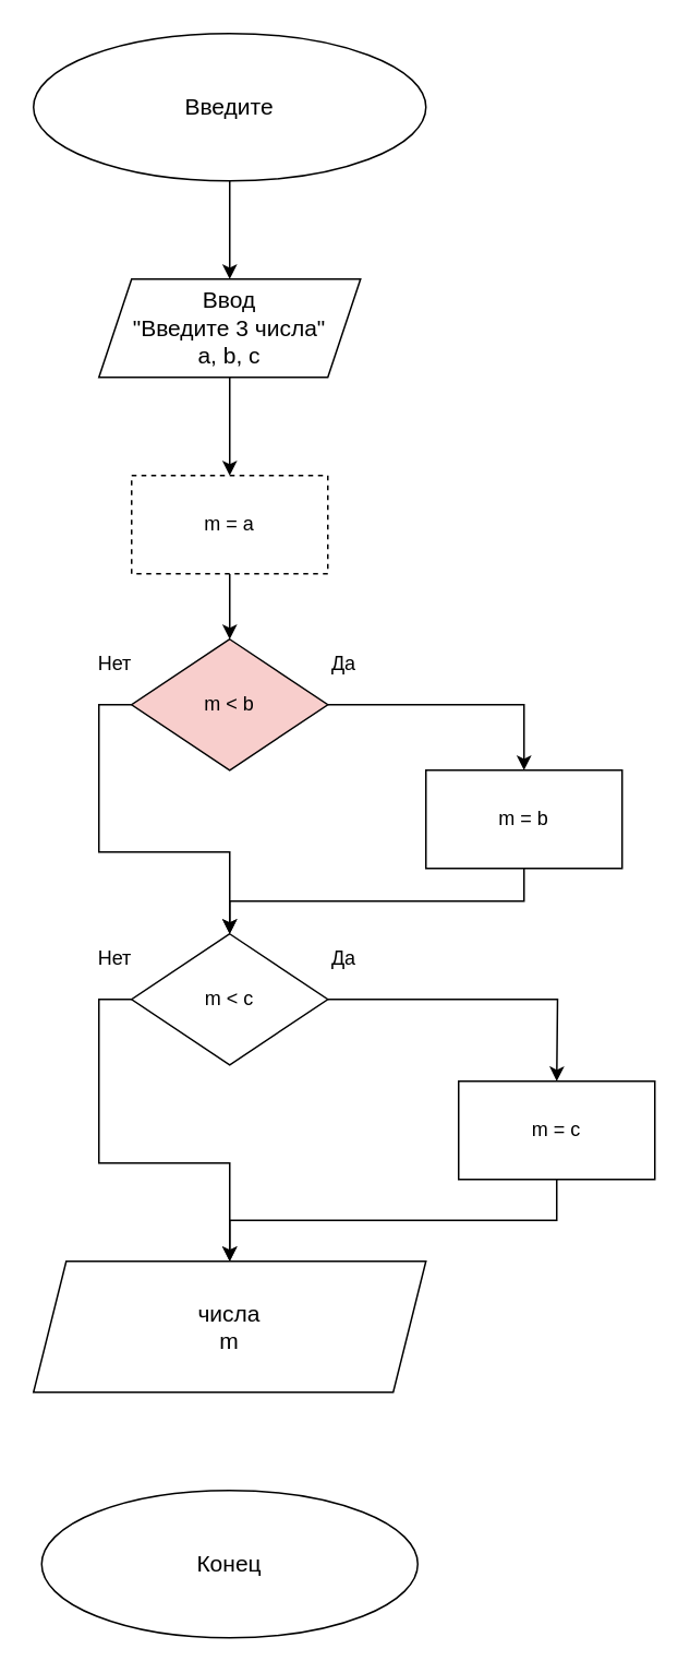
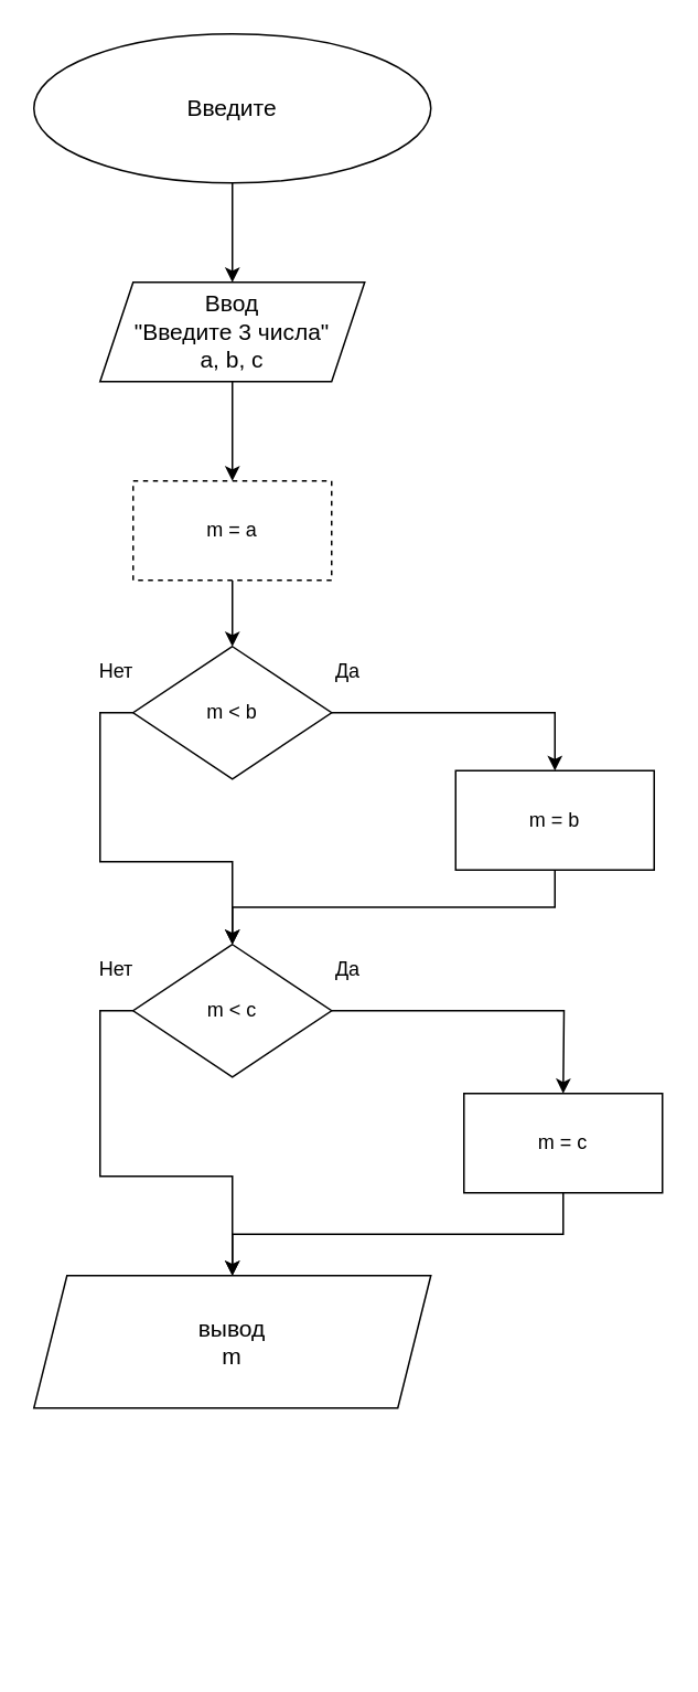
  <mxCell id="0" />
  <mxCell id="1" parent="0" />
  <mxCell id="2" style="edgeStyle=orthogonalEdgeStyle;rounded=0;orthogonalLoop=1;jettySize=auto;html=1;exitX=0.5;exitY=1;exitDx=0;exitDy=0;fontSize=14;" parent="1" source="3" edge="1"><mxGeometry relative="1" as="geometry"><mxPoint x="140" y="170" as="targetPoint" /></mxGeometry></mxCell>
  <mxCell id="3" value="&lt;font style=&quot;font-size: 14px;&quot;&gt;Введите&lt;/font&gt;" style="ellipse;whiteSpace=wrap;html=1;" parent="1" vertex="1"><mxGeometry x="20" y="20" width="240" height="90" as="geometry" /></mxCell>
  <mxCell id="4" style="edgeStyle=orthogonalEdgeStyle;rounded=0;orthogonalLoop=1;jettySize=auto;html=1;exitX=0.5;exitY=1;exitDx=0;exitDy=0;entryX=0.5;entryY=0;entryDx=0;entryDy=0;" edge="1" parent="1" source="5" target="7"><mxGeometry relative="1" as="geometry" /></mxCell>
  <mxCell id="5" value="Ввод&lt;br&gt;&quot;Введите 3 числа&quot;&lt;br&gt;a, b, c" style="shape=parallelogram;perimeter=parallelogramPerimeter;whiteSpace=wrap;html=1;fixedSize=1;fontSize=14;" vertex="1" parent="1"><mxGeometry x="60" y="170" width="160" height="60" as="geometry" /></mxCell>
  <mxCell id="6" style="edgeStyle=orthogonalEdgeStyle;rounded=0;orthogonalLoop=1;jettySize=auto;html=1;exitX=0.5;exitY=1;exitDx=0;exitDy=0;entryX=0.5;entryY=0;entryDx=0;entryDy=0;" edge="1" parent="1" source="7" target="10"><mxGeometry relative="1" as="geometry" /></mxCell>
  <mxCell id="7" value="m = a" style="rounded=0;whiteSpace=wrap;html=1;dashed=1;" vertex="1" parent="1"><mxGeometry x="80" y="290" width="120" height="60" as="geometry" /></mxCell>
  <mxCell id="8" style="edgeStyle=orthogonalEdgeStyle;rounded=0;orthogonalLoop=1;jettySize=auto;html=1;exitX=1;exitY=0.5;exitDx=0;exitDy=0;entryX=0.5;entryY=0;entryDx=0;entryDy=0;" edge="1" parent="1" source="10" target="14"><mxGeometry relative="1" as="geometry" /></mxCell>
  <mxCell id="9" style="edgeStyle=orthogonalEdgeStyle;rounded=0;orthogonalLoop=1;jettySize=auto;html=1;exitX=0;exitY=0.5;exitDx=0;exitDy=0;entryX=0.5;entryY=0;entryDx=0;entryDy=0;" edge="1" parent="1" source="10" target="17"><mxGeometry relative="1" as="geometry" /></mxCell>
- <mxCell id="10" value="m &amp;lt; b" style="rhombus;whiteSpace=wrap;html=1;fillColor=#f8cecc;" vertex="1" parent="1"><mxGeometry x="80" y="390" width="120" height="80" as="geometry" /></mxCell>
+ <mxCell id="10" value="m &amp;lt; b" style="rhombus;whiteSpace=wrap;html=1;" vertex="1" parent="1"><mxGeometry x="80" y="390" width="120" height="80" as="geometry" /></mxCell>
  <mxCell id="11" value="Нет" style="text;html=1;strokeColor=none;fillColor=none;align=center;verticalAlign=middle;whiteSpace=wrap;rounded=0;" vertex="1" parent="1"><mxGeometry x="40" y="390" width="60" height="30" as="geometry" /></mxCell>
  <mxCell id="12" value="Да" style="text;html=1;strokeColor=none;fillColor=none;align=center;verticalAlign=middle;whiteSpace=wrap;rounded=0;" vertex="1" parent="1"><mxGeometry x="180" y="390" width="60" height="30" as="geometry" /></mxCell>
  <mxCell id="13" style="edgeStyle=orthogonalEdgeStyle;rounded=0;orthogonalLoop=1;jettySize=auto;html=1;exitX=0.5;exitY=1;exitDx=0;exitDy=0;entryX=0.5;entryY=0;entryDx=0;entryDy=0;" edge="1" parent="1" source="14" target="17"><mxGeometry relative="1" as="geometry" /></mxCell>
- <mxCell id="14" value="m = b" style="rounded=0;whiteSpace=wrap;html=1;" vertex="1" parent="1"><mxGeometry x="260" y="470" width="120" height="60" as="geometry" /></mxCell>
+ <mxCell id="14" value="m = b" style="rounded=0;whiteSpace=wrap;html=1;" vertex="1" parent="1"><mxGeometry x="275" y="465" width="120" height="60" as="geometry" /></mxCell>
  <mxCell id="15" style="edgeStyle=orthogonalEdgeStyle;rounded=0;orthogonalLoop=1;jettySize=auto;html=1;exitX=1;exitY=0.5;exitDx=0;exitDy=0;" edge="1" parent="1" source="17"><mxGeometry relative="1" as="geometry"><mxPoint x="340" y="660" as="targetPoint" /></mxGeometry></mxCell>
  <mxCell id="16" style="edgeStyle=orthogonalEdgeStyle;rounded=0;orthogonalLoop=1;jettySize=auto;html=1;exitX=0;exitY=0.5;exitDx=0;exitDy=0;" edge="1" parent="1" source="17" target="22"><mxGeometry relative="1" as="geometry" /></mxCell>
  <mxCell id="17" value="m &amp;lt; c" style="rhombus;whiteSpace=wrap;html=1;" vertex="1" parent="1"><mxGeometry x="80" y="570" width="120" height="80" as="geometry" /></mxCell>
  <mxCell id="18" value="Нет" style="text;html=1;strokeColor=none;fillColor=none;align=center;verticalAlign=middle;whiteSpace=wrap;rounded=0;" vertex="1" parent="1"><mxGeometry x="40" y="570" width="60" height="30" as="geometry" /></mxCell>
  <mxCell id="19" value="Да" style="text;html=1;strokeColor=none;fillColor=none;align=center;verticalAlign=middle;whiteSpace=wrap;rounded=0;" vertex="1" parent="1"><mxGeometry x="180" y="570" width="60" height="30" as="geometry" /></mxCell>
  <mxCell id="20" style="edgeStyle=orthogonalEdgeStyle;rounded=0;orthogonalLoop=1;jettySize=auto;html=1;exitX=0.5;exitY=1;exitDx=0;exitDy=0;entryX=0.5;entryY=0;entryDx=0;entryDy=0;" edge="1" parent="1" source="21" target="22"><mxGeometry relative="1" as="geometry" /></mxCell>
  <mxCell id="21" value="m = c" style="rounded=0;whiteSpace=wrap;html=1;" vertex="1" parent="1"><mxGeometry x="280" y="660" width="120" height="60" as="geometry" /></mxCell>
- <mxCell id="22" value="числа&lt;br&gt;m" style="shape=parallelogram;perimeter=parallelogramPerimeter;whiteSpace=wrap;html=1;fixedSize=1;fontSize=14;" vertex="1" parent="1"><mxGeometry x="20" y="770" width="240" height="80" as="geometry" /></mxCell>
- <mxCell id="23" value="&lt;font style=&quot;font-size: 14px;&quot;&gt;Конец&lt;/font&gt;" style="ellipse;whiteSpace=wrap;html=1;" vertex="1" parent="1"><mxGeometry x="25" y="910" width="230" height="90" as="geometry" /></mxCell>
+ <mxCell id="22" value="вывод&lt;br&gt;m" style="shape=parallelogram;perimeter=parallelogramPerimeter;whiteSpace=wrap;html=1;fixedSize=1;fontSize=14;" vertex="1" parent="1"><mxGeometry x="20" y="770" width="240" height="80" as="geometry" /></mxCell>
